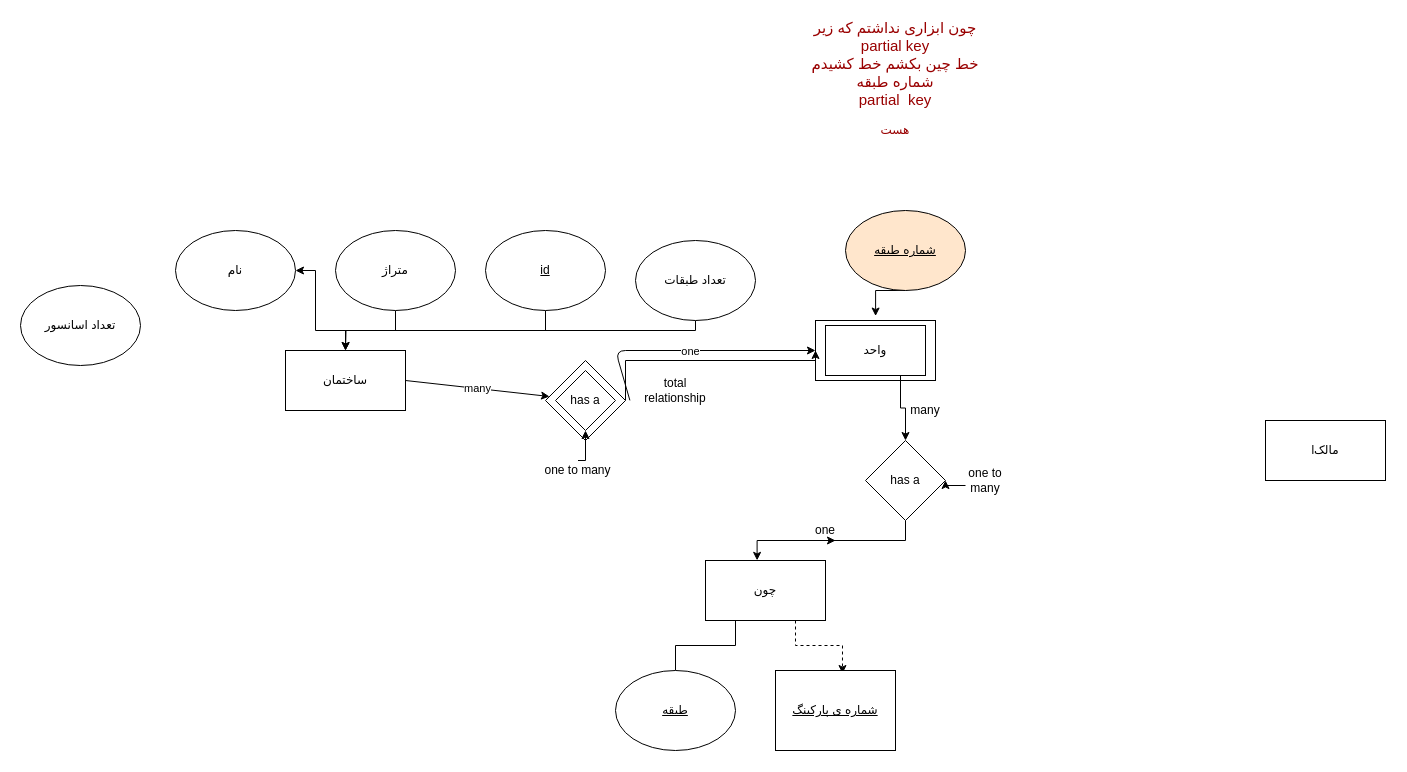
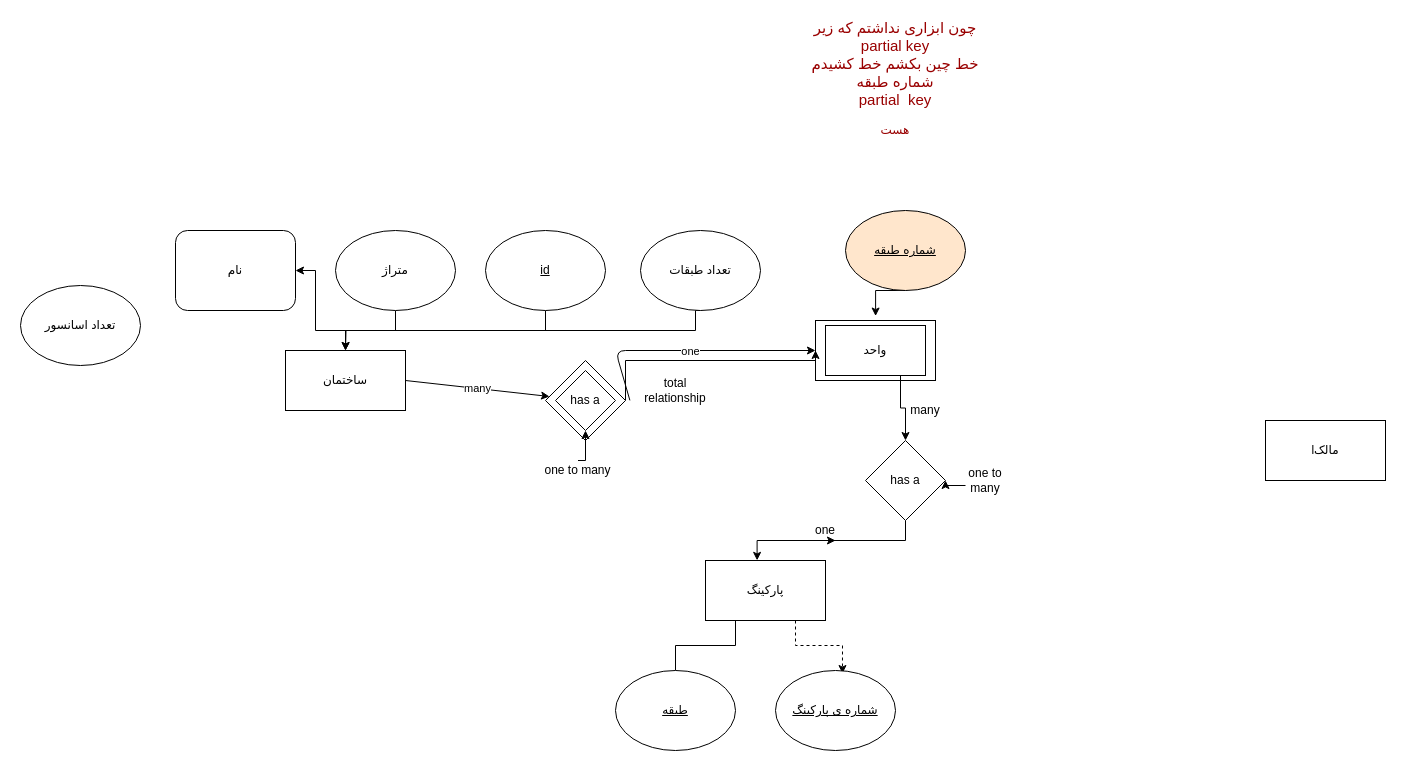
  <mxCell id="0" />
  <mxCell id="1" parent="0" />
  <mxCell id="2" value="ساختمان" style="rounded=0;whiteSpace=wrap;html=1;" vertex="1" parent="1"><mxGeometry x="285" y="350" width="120" height="60" as="geometry" /></mxCell>
  <mxCell id="3" style="edgeStyle=orthogonalEdgeStyle;rounded=0;orthogonalLoop=1;jettySize=auto;html=1;exitX=0.5;exitY=1;exitDx=0;exitDy=0;" edge="1" parent="1" source="4" target="5"><mxGeometry relative="1" as="geometry" /></mxCell>
  <mxCell id="4" value="متراژ" style="ellipse;whiteSpace=wrap;html=1;" vertex="1" parent="1"><mxGeometry x="335" width="120" height="80" as="geometry" y="230" /></mxCell>
- <mxCell id="5" value="نام" style="ellipse;whiteSpace=wrap;html=1;" vertex="1" parent="1"><mxGeometry x="175" width="120" height="80" as="geometry" y="230" /></mxCell>
+ <mxCell id="5" value="نام" style="whiteSpace=wrap;html=1;rounded=1;" vertex="1" parent="1"><mxGeometry x="175" width="120" height="80" as="geometry" y="230" /></mxCell>
  <mxCell id="6" style="edgeStyle=orthogonalEdgeStyle;rounded=0;orthogonalLoop=1;jettySize=auto;html=1;exitX=0.5;exitY=1;exitDx=0;exitDy=0;" edge="1" parent="1" source="7"><mxGeometry relative="1" as="geometry"><mxPoint x="345" y="350" as="targetPoint" /></mxGeometry></mxCell>
  <mxCell id="7" value="&lt;u&gt;id&lt;/u&gt;" style="ellipse;whiteSpace=wrap;html=1;" vertex="1" parent="1"><mxGeometry x="485" width="120" height="80" as="geometry" y="230" /></mxCell>
  <mxCell id="8" style="edgeStyle=orthogonalEdgeStyle;rounded=0;orthogonalLoop=1;jettySize=auto;html=1;exitX=0.5;exitY=1;exitDx=0;exitDy=0;" edge="1" parent="1" source="9"><mxGeometry relative="1" as="geometry"><mxPoint x="345" y="350" as="targetPoint" /><Array as="points"><mxPoint x="695" y="330" /><mxPoint x="345" y="330" /></Array></mxGeometry></mxCell>
- <mxCell id="9" value="تعداد طبقات" style="ellipse;whiteSpace=wrap;html=1;" vertex="1" parent="1"><mxGeometry x="635" y="240" width="120" height="80" as="geometry" /></mxCell>
+ <mxCell id="9" value="تعداد طبقات" style="ellipse;whiteSpace=wrap;html=1;" vertex="1" parent="1"><mxGeometry x="640" y="230" width="120" height="80" as="geometry" /></mxCell>
  <mxCell id="10" value="واحد" style="rounded=0;whiteSpace=wrap;html=1;" vertex="1" parent="1"><mxGeometry x="815" y="320" width="120" height="60" as="geometry" /></mxCell>
  <mxCell id="11" style="edgeStyle=orthogonalEdgeStyle;rounded=0;orthogonalLoop=1;jettySize=auto;html=1;exitX=0.75;exitY=1;exitDx=0;exitDy=0;" edge="1" parent="1" source="12" target="33"><mxGeometry relative="1" as="geometry" /></mxCell>
  <mxCell id="12" value="" style="rounded=0;whiteSpace=wrap;html=1;fillColor=none;" vertex="1" parent="1"><mxGeometry x="825" y="325" width="100" height="50" as="geometry" /></mxCell>
  <mxCell id="13" style="edgeStyle=orthogonalEdgeStyle;rounded=0;orthogonalLoop=1;jettySize=auto;html=1;exitX=0.25;exitY=1;exitDx=0;exitDy=0;endArrow=none;" edge="1" parent="1" source="15" target="16"><mxGeometry relative="1" as="geometry" /></mxCell>
  <mxCell id="14" style="edgeStyle=orthogonalEdgeStyle;rounded=0;orthogonalLoop=1;jettySize=auto;html=1;exitX=0.75;exitY=1;exitDx=0;exitDy=0;entryX=0.558;entryY=0.038;entryDx=0;entryDy=0;entryPerimeter=0;dashed=1;" edge="1" parent="1" source="15" target="17"><mxGeometry relative="1" as="geometry" /></mxCell>
- <mxCell id="15" value="چون" style="rounded=0;whiteSpace=wrap;html=1;fillColor=#ffffff;" vertex="1" parent="1"><mxGeometry x="705" y="560" width="120" height="60" as="geometry" /></mxCell>
+ <mxCell id="15" value="پارکینگ" style="rounded=0;whiteSpace=wrap;html=1;fillColor=#ffffff;" vertex="1" parent="1"><mxGeometry x="705" y="560" width="120" height="60" as="geometry" /></mxCell>
  <mxCell id="16" value="&lt;u&gt;طبقه&lt;/u&gt;" style="ellipse;whiteSpace=wrap;html=1;fillColor=#ffffff;" vertex="1" parent="1"><mxGeometry x="615" y="670" width="120" height="80" as="geometry" /></mxCell>
- <mxCell id="17" value="&lt;u&gt;شماره ی پارکینگ&lt;/u&gt;" style="whiteSpace=wrap;html=1;fillColor=#ffffff;rounded=0;" vertex="1" parent="1"><mxGeometry x="775" y="670" width="120" height="80" as="geometry" /></mxCell>
+ <mxCell id="17" value="&lt;u&gt;شماره ی پارکینگ&lt;/u&gt;" style="ellipse;whiteSpace=wrap;html=1;fillColor=#ffffff;" vertex="1" parent="1"><mxGeometry x="775" y="670" width="120" height="80" as="geometry" /></mxCell>
  <mxCell id="18" style="edgeStyle=orthogonalEdgeStyle;rounded=0;orthogonalLoop=1;jettySize=auto;html=1;exitX=1;exitY=0.5;exitDx=0;exitDy=0;entryX=0;entryY=0.5;entryDx=0;entryDy=0;" edge="1" parent="1" source="19"><mxGeometry relative="1" as="geometry"><mxPoint x="815" y="350" as="targetPoint" /><Array as="points"><mxPoint x="625" y="360" /><mxPoint x="815" y="360" /></Array></mxGeometry></mxCell>
  <mxCell id="19" value="has a" style="rhombus;whiteSpace=wrap;html=1;fillColor=#ffffff;" vertex="1" parent="1"><mxGeometry x="545" y="360" width="80" height="80" as="geometry" /></mxCell>
  <mxCell id="20" value="total relationship" style="text;html=1;strokeColor=none;fillColor=none;align=center;verticalAlign=middle;whiteSpace=wrap;rounded=0;" vertex="1" parent="1"><mxGeometry x="655" y="380" width="40" height="20" as="geometry" /></mxCell>
  <mxCell id="21" style="edgeStyle=orthogonalEdgeStyle;rounded=0;orthogonalLoop=1;jettySize=auto;html=1;exitX=0.5;exitY=1;exitDx=0;exitDy=0;entryX=0.501;entryY=-0.189;entryDx=0;entryDy=0;entryPerimeter=0;" edge="1" parent="1" source="22" target="12"><mxGeometry relative="1" as="geometry" /></mxCell>
  <mxCell id="22" value="&lt;u&gt;شماره طبقه&lt;/u&gt;" style="ellipse;whiteSpace=wrap;html=1;fillColor=#ffe6cc;" vertex="1" parent="1"><mxGeometry x="845" y="210" width="120" height="80" as="geometry" /></mxCell>
  <mxCell id="23" value="" style="rhombus;whiteSpace=wrap;html=1;fillColor=none;" vertex="1" parent="1"><mxGeometry x="555" y="370" width="60" height="60" as="geometry" /></mxCell>
  <mxCell id="24" style="edgeStyle=orthogonalEdgeStyle;rounded=0;orthogonalLoop=1;jettySize=auto;html=1;exitX=0.5;exitY=0;exitDx=0;exitDy=0;entryX=0.5;entryY=1;entryDx=0;entryDy=0;" edge="1" parent="1" source="25" target="23"><mxGeometry relative="1" as="geometry" /></mxCell>
  <mxCell id="25" value="one to many" style="text;html=1;strokeColor=none;fillColor=none;align=center;verticalAlign=middle;whiteSpace=wrap;rounded=0;" vertex="1" parent="1"><mxGeometry x="520" y="460" width="115" height="20" as="geometry" /></mxCell>
  <mxCell id="26" value="" style="endArrow=classic;html=1;" edge="1" parent="1" target="19"><mxGeometry relative="1" as="geometry"><mxPoint x="405" y="380" as="sourcePoint" /><mxPoint x="545" y="530" as="targetPoint" /></mxGeometry></mxCell>
  <mxCell id="27" value="many" style="edgeLabel;resizable=0;html=1;align=center;verticalAlign=middle;" connectable="0" vertex="1" parent="26"><mxGeometry relative="1" as="geometry" /></mxCell>
  <mxCell id="28" value="lمالک" style="rounded=0;whiteSpace=wrap;html=1;" vertex="1" parent="1"><mxGeometry x="1265" y="420" width="120" height="60" as="geometry" /></mxCell>
  <mxCell id="29" value="" style="endArrow=classic;html=1;exitX=1.24;exitY=0.498;exitDx=0;exitDy=0;exitPerimeter=0;" edge="1" parent="1" source="23"><mxGeometry relative="1" as="geometry"><mxPoint x="745" y="480" as="sourcePoint" /><mxPoint x="815" y="350" as="targetPoint" /><Array as="points"><mxPoint x="615" y="350" /></Array></mxGeometry></mxCell>
  <mxCell id="30" value="one" style="edgeLabel;resizable=0;html=1;align=center;verticalAlign=middle;" connectable="0" vertex="1" parent="29"><mxGeometry relative="1" as="geometry" /></mxCell>
  <mxCell id="31" value="&lt;div style=&quot;font-size: 15px&quot;&gt;&lt;font style=&quot;font-size: 15px&quot;&gt;&lt;span style=&quot;background-color: rgb(255 , 255 , 255) ; font-size: 15px&quot;&gt;&lt;font style=&quot;font-size: 15px&quot; color=&quot;#990000&quot;&gt;چون ابزاری نداشتم که زیر &lt;br style=&quot;font-size: 15px&quot;&gt;&lt;/font&gt;&lt;/span&gt;&lt;/font&gt;&lt;/div&gt;&lt;div style=&quot;font-size: 15px&quot;&gt;&lt;font style=&quot;font-size: 15px&quot;&gt;&lt;span style=&quot;background-color: rgb(255 , 255 , 255) ; font-size: 15px&quot;&gt;&lt;font style=&quot;font-size: 15px&quot; color=&quot;#990000&quot;&gt;partial key &lt;br style=&quot;font-size: 15px&quot;&gt;&lt;/font&gt;&lt;/span&gt;&lt;/font&gt;&lt;/div&gt;&lt;div style=&quot;font-size: 15px&quot;&gt;&lt;font style=&quot;font-size: 15px&quot;&gt;&lt;span style=&quot;background-color: rgb(255 , 255 , 255) ; font-size: 15px&quot;&gt;&lt;font style=&quot;font-size: 15px&quot; color=&quot;#990000&quot;&gt;خط چین بکشم خط کشیدم &lt;br style=&quot;font-size: 15px&quot;&gt;&lt;/font&gt;&lt;/span&gt;&lt;/font&gt;&lt;/div&gt;&lt;div style=&quot;font-size: 15px&quot;&gt;&lt;font style=&quot;font-size: 15px&quot;&gt;&lt;span style=&quot;background-color: rgb(255 , 255 , 255) ; font-size: 15px&quot;&gt;&lt;font style=&quot;font-size: 15px&quot; color=&quot;#990000&quot;&gt;شماره طبقه &lt;br style=&quot;font-size: 15px&quot;&gt;&lt;/font&gt;&lt;/span&gt;&lt;/font&gt;&lt;/div&gt;&lt;div style=&quot;font-size: 15px&quot;&gt;&lt;font style=&quot;font-size: 15px&quot;&gt;&lt;span style=&quot;background-color: rgb(255 , 255 , 255) ; font-size: 15px&quot;&gt;&lt;font style=&quot;font-size: 15px&quot; color=&quot;#990000&quot;&gt;partial&amp;nbsp; key &lt;br style=&quot;font-size: 15px&quot;&gt;&lt;/font&gt;&lt;/span&gt;&lt;/font&gt;&lt;/div&gt;&lt;div&gt;&lt;br&gt;&lt;/div&gt;&lt;div&gt;&lt;font color=&quot;#990000&quot;&gt;هست&lt;/font&gt;&lt;/div&gt;&lt;div&gt;&lt;br&gt;&lt;/div&gt;" style="text;html=1;strokeColor=none;fillColor=none;align=center;verticalAlign=middle;whiteSpace=wrap;rounded=0;" vertex="1" parent="1"><mxGeometry x="735" y="20" width="320" height="130" as="geometry" /></mxCell>
  <mxCell id="32" style="edgeStyle=orthogonalEdgeStyle;rounded=0;orthogonalLoop=1;jettySize=auto;html=1;exitX=0.5;exitY=1;exitDx=0;exitDy=0;entryX=0.43;entryY=-0.002;entryDx=0;entryDy=0;entryPerimeter=0;" edge="1" parent="1" source="33" target="15"><mxGeometry relative="1" as="geometry" /></mxCell>
  <mxCell id="33" value="has a" style="rhombus;whiteSpace=wrap;html=1;fillColor=#ffffff;" vertex="1" parent="1"><mxGeometry x="865" y="440" width="80" height="80" as="geometry" /></mxCell>
  <mxCell id="34" style="edgeStyle=orthogonalEdgeStyle;rounded=0;orthogonalLoop=1;jettySize=auto;html=1;exitX=0;exitY=0.75;exitDx=0;exitDy=0;entryX=1;entryY=0.5;entryDx=0;entryDy=0;" edge="1" parent="1" source="35" target="33"><mxGeometry relative="1" as="geometry" /></mxCell>
  <mxCell id="35" value="one to many" style="text;html=1;strokeColor=none;fillColor=none;align=center;verticalAlign=middle;whiteSpace=wrap;rounded=0;" vertex="1" parent="1"><mxGeometry x="965" y="470" width="40" height="20" as="geometry" /></mxCell>
  <mxCell id="36" style="edgeStyle=orthogonalEdgeStyle;rounded=0;orthogonalLoop=1;jettySize=auto;html=1;exitX=0;exitY=0.25;exitDx=0;exitDy=0;" edge="1" parent="1" source="37"><mxGeometry relative="1" as="geometry"><mxPoint x="905" y="405.571" as="targetPoint" /></mxGeometry></mxCell>
  <mxCell id="37" value="many" style="text;html=1;strokeColor=none;fillColor=none;align=center;verticalAlign=middle;whiteSpace=wrap;rounded=0;" vertex="1" parent="1"><mxGeometry x="905" y="400" width="40" height="20" as="geometry" /></mxCell>
  <mxCell id="38" style="edgeStyle=orthogonalEdgeStyle;rounded=0;orthogonalLoop=1;jettySize=auto;html=1;exitX=0.25;exitY=1;exitDx=0;exitDy=0;" edge="1" parent="1" source="39"><mxGeometry relative="1" as="geometry"><mxPoint x="835" y="540" as="targetPoint" /></mxGeometry></mxCell>
  <mxCell id="39" value="one" style="text;html=1;strokeColor=none;fillColor=none;align=center;verticalAlign=middle;whiteSpace=wrap;rounded=0;" vertex="1" parent="1"><mxGeometry x="805" y="520" width="40" height="20" as="geometry" /></mxCell>
  <mxCell id="40" value="تعداد اسانسور" style="ellipse;whiteSpace=wrap;html=1;fillColor=#ffffff;" vertex="1" parent="1"><mxGeometry x="20" y="285" width="120" height="80" as="geometry" /></mxCell>
